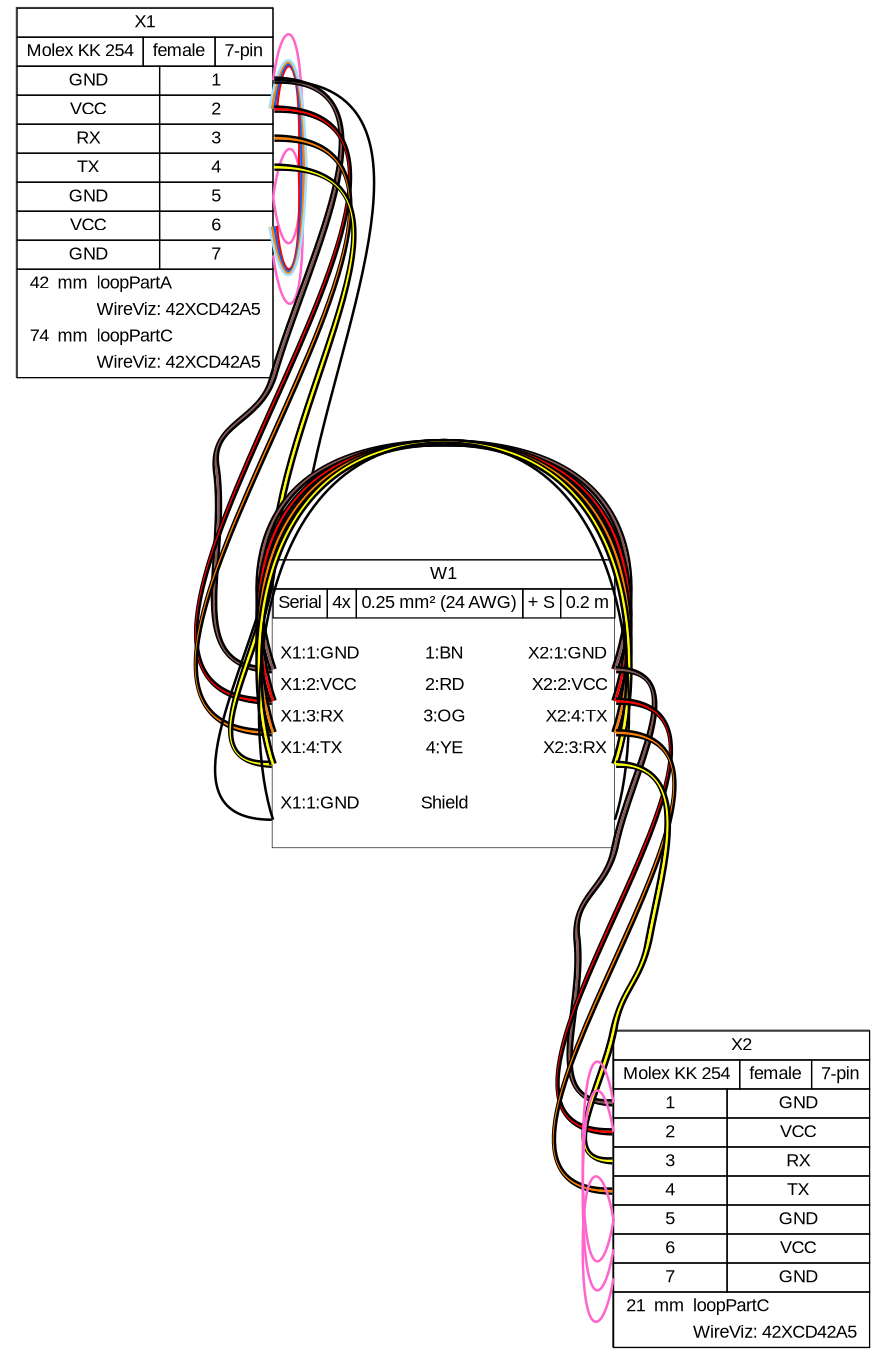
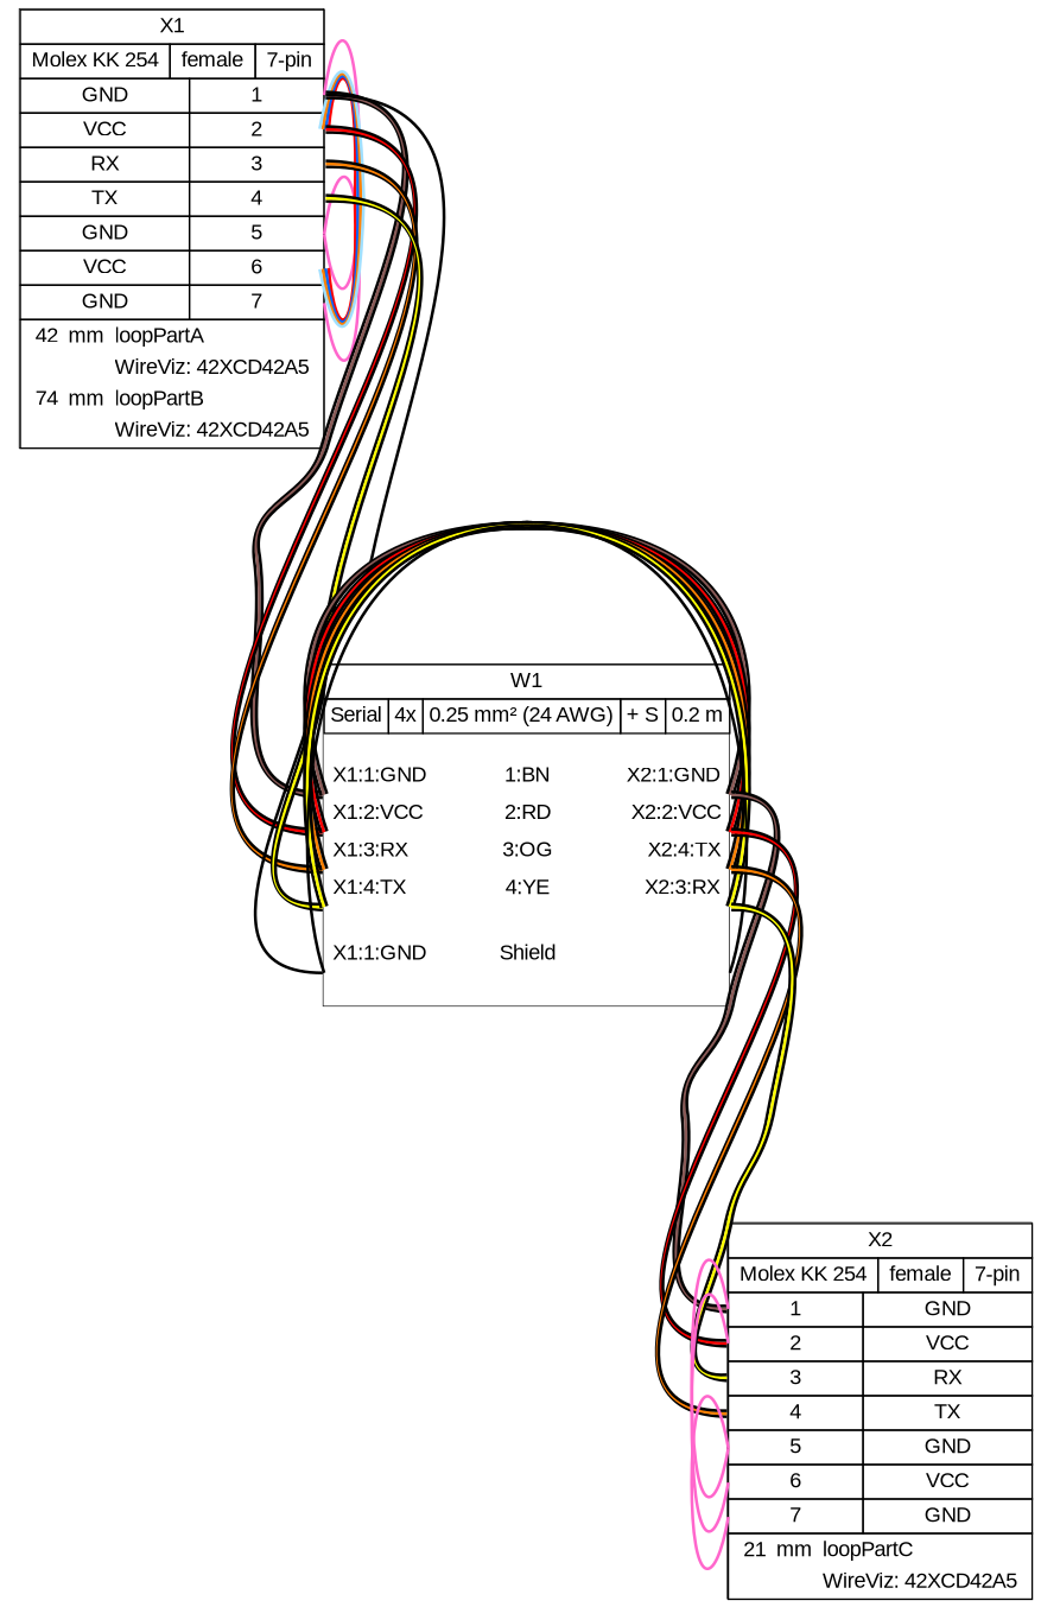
  graph {
    bgcolor="#FFFFFF"
    fontname=arial
    nodesep=0.33
    rankdir=TB
    ranksep=2
    node [fillcolor="#FFFFFF" fontname=arial margin=0 shape=box style=filled]
    edge [color="#FF66CC" fontname=arial headport="w1:w" style=bold tailport="p1r:e"]
-   n1 [height=0 label=< <table border="0" cellspacing="0" cellpadding="0" bgcolor="#FFFFFF">  <tr>   <td>    <table border="0" cellborder="1" cellpadding="3" cellspacing="0">     <tr>      <td>X1</td>     </tr>    </table>   </td>  </tr>  <tr>   <td>    <table border="0" cellborder="1" cellpadding="3" cellspacing="0">     <tr>      <td>Molex KK 254</td>      <td>female</td>      <td>7-pin</td>     </tr>    </table>   </td>  </tr>  <tr>   <td>    <table border="0" cellborder="1" cellpadding="3" cellspacing="0">     <tr>      <td>GND</td>      <td port="p1r">1</td>     </tr>     <tr>      <td>VCC</td>      <td port="p2r">2</td>     </tr>     <tr>      <td>RX</td>      <td port="p3r">3</td>     </tr>     <tr>      <td>TX</td>      <td port="p4r">4</td>     </tr>     <tr>      <td>GND</td>      <td port="p5r">5</td>     </tr>     <tr>      <td>VCC</td>      <td port="p6r">6</td>     </tr>     <tr>      <td>GND</td>      <td port="p7r">7</td>     </tr>    </table>   </td>  </tr>  <tr>   <td>    <table border="1" cellborder="0" cellpadding="3" cellspacing="0">     <tr>      <td></td>      <td align="right">42</td>      <td align="left">mm</td>      <td align="left">loopPartA</td>      <td align="left"></td>     </tr>     <tr>      <td colspan="3"></td>      <td align="left">WireViz: 42XCD42A5</td>      <td></td>     </tr>     <tr>      <td></td>      <td align="right">74</td>      <td align="left">mm</td>      <td align="left">loopPartC</td>      <td align="left"></td>     </tr>     <tr>      <td colspan="3"></td>      <td align="left">WireViz: 42XCD42A5</td>      <td></td>     </tr>    </table>   </td>  </tr> </table> > width=0]
+   n1 [height=0 label=< <table border="0" cellspacing="0" cellpadding="0" bgcolor="#FFFFFF">  <tr>   <td>    <table border="0" cellborder="1" cellpadding="3" cellspacing="0">     <tr>      <td>X1</td>     </tr>    </table>   </td>  </tr>  <tr>   <td>    <table border="0" cellborder="1" cellpadding="3" cellspacing="0">     <tr>      <td>Molex KK 254</td>      <td>female</td>      <td>7-pin</td>     </tr>    </table>   </td>  </tr>  <tr>   <td>    <table border="0" cellborder="1" cellpadding="3" cellspacing="0">     <tr>      <td>GND</td>      <td port="p1r">1</td>     </tr>     <tr>      <td>VCC</td>      <td port="p2r">2</td>     </tr>     <tr>      <td>RX</td>      <td port="p3r">3</td>     </tr>     <tr>      <td>TX</td>      <td port="p4r">4</td>     </tr>     <tr>      <td>GND</td>      <td port="p5r">5</td>     </tr>     <tr>      <td>VCC</td>      <td port="p6r">6</td>     </tr>     <tr>      <td>GND</td>      <td port="p7r">7</td>     </tr>    </table>   </td>  </tr>  <tr>   <td>    <table border="1" cellborder="0" cellpadding="3" cellspacing="0">     <tr>      <td></td>      <td align="right">42</td>      <td align="left">mm</td>      <td align="left">loopPartA</td>      <td align="left"></td>     </tr>     <tr>      <td colspan="3"></td>      <td align="left">WireViz: 42XCD42A5</td>      <td></td>     </tr>     <tr>      <td></td>      <td align="right">74</td>      <td align="left">mm</td>      <td align="left">loopPartB</td>      <td align="left"></td>     </tr>     <tr>      <td colspan="3"></td>      <td align="left">WireViz: 42XCD42A5</td>      <td></td>     </tr>    </table>   </td>  </tr> </table> > width=0]
    n2 [height=0 label=< <table border="0" cellspacing="0" cellpadding="0" bgcolor="#FFFFFF">  <tr>   <td>    <table border="0" cellborder="1" cellpadding="3" cellspacing="0">     <tr>      <td>W1</td>     </tr>    </table>   </td>  </tr>  <tr>   <td>    <table border="0" cellborder="1" cellpadding="3" cellspacing="0">     <tr>      <td>Serial</td>      <td>4x</td>      <td>0.25 mm² (24 AWG)</td>      <td>+ S</td>      <td>0.2 m</td>     </tr>    </table>   </td>  </tr>  <tr>   <td>    <table border="0" cellborder="0" cellspacing="0">     <tr>      <td>&nbsp;</td>     </tr>     <tr>      <td align="left"> X1:1:GND</td>      <td> </td>      <td>1:BN</td>      <td> </td>      <td align="right">X2:1:GND </td>     </tr>     <tr>      <td border="0" cellspacing="0" cellpadding="0" colspan="5" height="6" port="w1"></td>     </tr>     <tr>      <td align="left"> X1:2:VCC</td>      <td> </td>      <td>2:RD</td>      <td> </td>      <td align="right">X2:2:VCC </td>     </tr>     <tr>      <td border="0" cellspacing="0" cellpadding="0" colspan="5" height="6" port="w2"></td>     </tr>     <tr>      <td align="left"> X1:3:RX</td>      <td> </td>      <td>3:OG</td>      <td> </td>      <td align="right">X2:4:TX </td>     </tr>     <tr>      <td border="0" cellspacing="0" cellpadding="0" colspan="5" height="6" port="w3"></td>     </tr>     <tr>      <td align="left"> X1:4:TX</td>      <td> </td>      <td>4:YE</td>      <td> </td>      <td align="right">X2:3:RX </td>     </tr>     <tr>      <td border="0" cellspacing="0" cellpadding="0" colspan="5" height="6" port="w4"></td>     </tr>     <tr>      <td>&nbsp;</td>     </tr>     <tr>      <td align="left"> X1:1:GND</td>      <td> </td>      <td>Shield</td>      <td> </td>      <td align="right"> </td>     </tr>     <tr>      <td border="0" cellspacing="0" cellpadding="0" colspan="5" height="6" port="w5"></td>     </tr>     <tr>      <td>&nbsp;</td>     </tr>    </table>   </td>  </tr> </table> > width=0]
    n3 [height=0 label=< <table border="0" cellspacing="0" cellpadding="0" bgcolor="#FFFFFF">  <tr>   <td>    <table border="0" cellborder="1" cellpadding="3" cellspacing="0">     <tr>      <td>X2</td>     </tr>    </table>   </td>  </tr>  <tr>   <td>    <table border="0" cellborder="1" cellpadding="3" cellspacing="0">     <tr>      <td>Molex KK 254</td>      <td>female</td>      <td>7-pin</td>     </tr>    </table>   </td>  </tr>  <tr>   <td>    <table border="0" cellborder="1" cellpadding="3" cellspacing="0">     <tr>      <td port="p1l">1</td>      <td>GND</td>     </tr>     <tr>      <td port="p2l">2</td>      <td>VCC</td>     </tr>     <tr>      <td port="p3l">3</td>      <td>RX</td>     </tr>     <tr>      <td port="p4l">4</td>      <td>TX</td>     </tr>     <tr>      <td port="p5l">5</td>      <td>GND</td>     </tr>     <tr>      <td port="p6l">6</td>      <td>VCC</td>     </tr>     <tr>      <td port="p7l">7</td>      <td>GND</td>     </tr>    </table>   </td>  </tr>  <tr>   <td>    <table border="1" cellborder="0" cellpadding="3" cellspacing="0">     <tr>      <td></td>      <td align="right">21</td>      <td align="left">mm</td>      <td align="left">loopPartC</td>      <td align="left"></td>     </tr>     <tr>      <td colspan="3"></td>      <td align="left">WireViz: 42XCD42A5</td>      <td></td>     </tr>    </table>   </td>  </tr> </table> > width=0]
    n1 -- n1 [headport="p5r:e" label=" " noLabel=noLabel]
    n1 -- n1 [headport="p7r:e" label=" " noLabel=noLabel tailport="p5r:e"]
    n1 -- n1 [color="#FF0000:#0066FF:#FF8000:#A0DFFF" headport="p6r:e" label=" " noLabel=noLabel tailport="p2r:e"]
    n1 -- n2 [color="#000000:#895956:#000000"]
    n1 -- n2 [color="#000000:#FF0000:#000000" headport="w2:w" tailport="p2r:e"]
    n1 -- n2 [color="#000000:#FF8000:#000000" headport="w3:w" tailport="p3r:e"]
    n1 -- n2 [color="#000000:#FFFF00:#000000" headport="w4:w" tailport="p4r:e"]
    n1 -- n2 [color="#000000" headport="w5:w"]
    n2 -- n2 [color="#000000:#895956:#000000" straight=straight tailport="w1:e"]
    n2 -- n2 [color="#000000:#FF0000:#000000" headport="w2:w" straight=straight tailport="w2:e"]
    n2 -- n2 [color="#000000:#FF8000:#000000" headport="w3:w" straight=straight tailport="w3:e"]
    n2 -- n2 [color="#000000:#FFFF00:#000000" headport="w4:w" straight=straight tailport="w4:e"]
    n2 -- n2 [color="#000000" headport="w5:w" straight=straight tailport="w5:e"]
    n2 -- n3 [color="#000000:#895956:#000000" headport="p1l:w" tailport="w1:e"]
    n2 -- n3 [color="#000000:#FF0000:#000000" headport="p2l:w" tailport="w2:e"]
    n2 -- n3 [color="#000000:#FF8000:#000000" headport="p4l:w" tailport="w3:e"]
    n2 -- n3 [color="#000000:#FFFF00:#000000" headport="p3l:w" tailport="w4:e"]
    n3 -- n3 [headport="p5l:w" label=" " noLabel=noLabel tailport="p1l:w"]
    n3 -- n3 [headport="p7l:w" label=" " noLabel=noLabel tailport="p5l:w"]
    n3 -- n3 [headport="p6l:w" label=" " noLabel=noLabel tailport="p2l:w"]
  }
